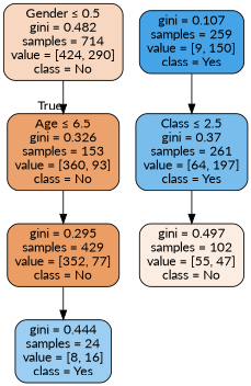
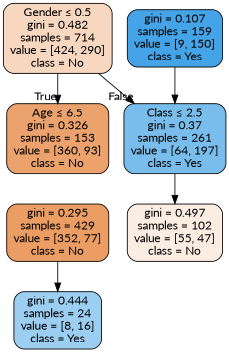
  digraph {
    fontname=Lato
    node [color=black fontname=Lato shape=box style="filled, rounded"]
    edge [fontname=Lato]
    n1 [fillcolor="#f7d7c0" label=<Gender &le; 0.5<br/>gini = 0.482<br/>samples = 714<br/>value = [424, 290]<br/>class = No>]
    n2 [fillcolor="#eca26c" label=<Age &le; 6.5<br/>gini = 0.326<br/>samples = 153<br/>value = [360, 93]<br/>class = No>]
    n3 [fillcolor="#79bded" label=<Class &le; 2.5<br/>gini = 0.37<br/>samples = 261<br/>value = [64, 197]<br/>class = Yes>]
    n4 [fillcolor="#eb9d64" label=<gini = 0.295<br/>samples = 429<br/>value = [352, 77]<br/>class = No>]
    n5 [fillcolor="#fbede2" label=<gini = 0.497<br/>samples = 102<br/>value = [55, 47]<br/>class = No>]
    n6 [fillcolor="#9ccef2" label=<gini = 0.444<br/>samples = 24<br/>value = [8, 16]<br/>class = Yes>]
-   n7 [fillcolor="#45a3e7" label=<gini = 0.107<br/>samples = 259<br/>value = [9, 150]<br/>class = Yes>]
+   n7 [fillcolor="#45a3e7" label=<gini = 0.107<br/>samples = 159<br/>value = [9, 150]<br/>class = Yes>]
    n1 -> n2 [headlabel=True labelangle=45 labeldistance=2.5]
-   n2 -> n4
+   n1 -> n3 [headlabel=False labelangle=-45 labeldistance=2.5]
    n3 -> n5
    n4 -> n6
    n7 -> n3
  }
